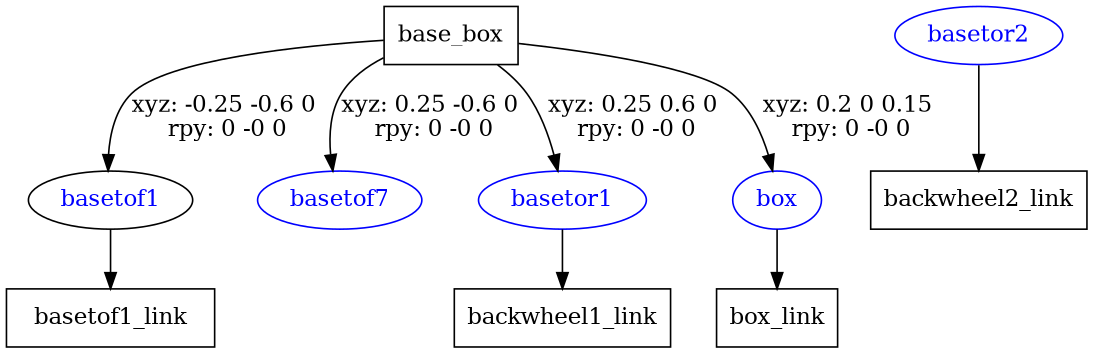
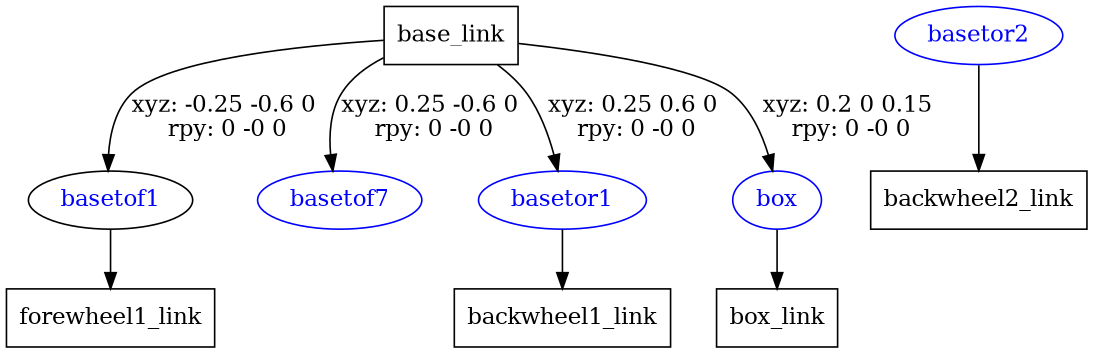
  digraph {
    node [shape=box]
-   n1 [label=base_box]
+   n1 [label=base_link]
    basetof1 [color=black fontcolor=blue shape=ellipse]
    n3 [color=blue fontcolor=blue label=basetof7 shape=ellipse]
    basetor1 [color=blue fontcolor=blue shape=ellipse]
    box [color=blue fontcolor=blue shape=ellipse]
-   n6 [label=basetof1_link]
+   n6 [label=forewheel1_link]
    n7 [label=backwheel1_link]
    basetor2 [color=blue fontcolor=blue shape=ellipse]
    n9 [label=backwheel2_link]
    n10 [label=box_link]
    n1 -> basetof1 [label="xyz: -0.25 -0.6 0 \nrpy: 0 -0 0"]
    n1 -> n3 [label="xyz: 0.25 -0.6 0 \nrpy: 0 -0 0"]
    n1 -> basetor1 [label="xyz: 0.25 0.6 0 \nrpy: 0 -0 0"]
    n1 -> box [label="xyz: 0.2 0 0.15 \nrpy: 0 -0 0"]
    basetof1 -> n6
    basetor1 -> n7
    box -> n10
    basetor2 -> n9
  }
